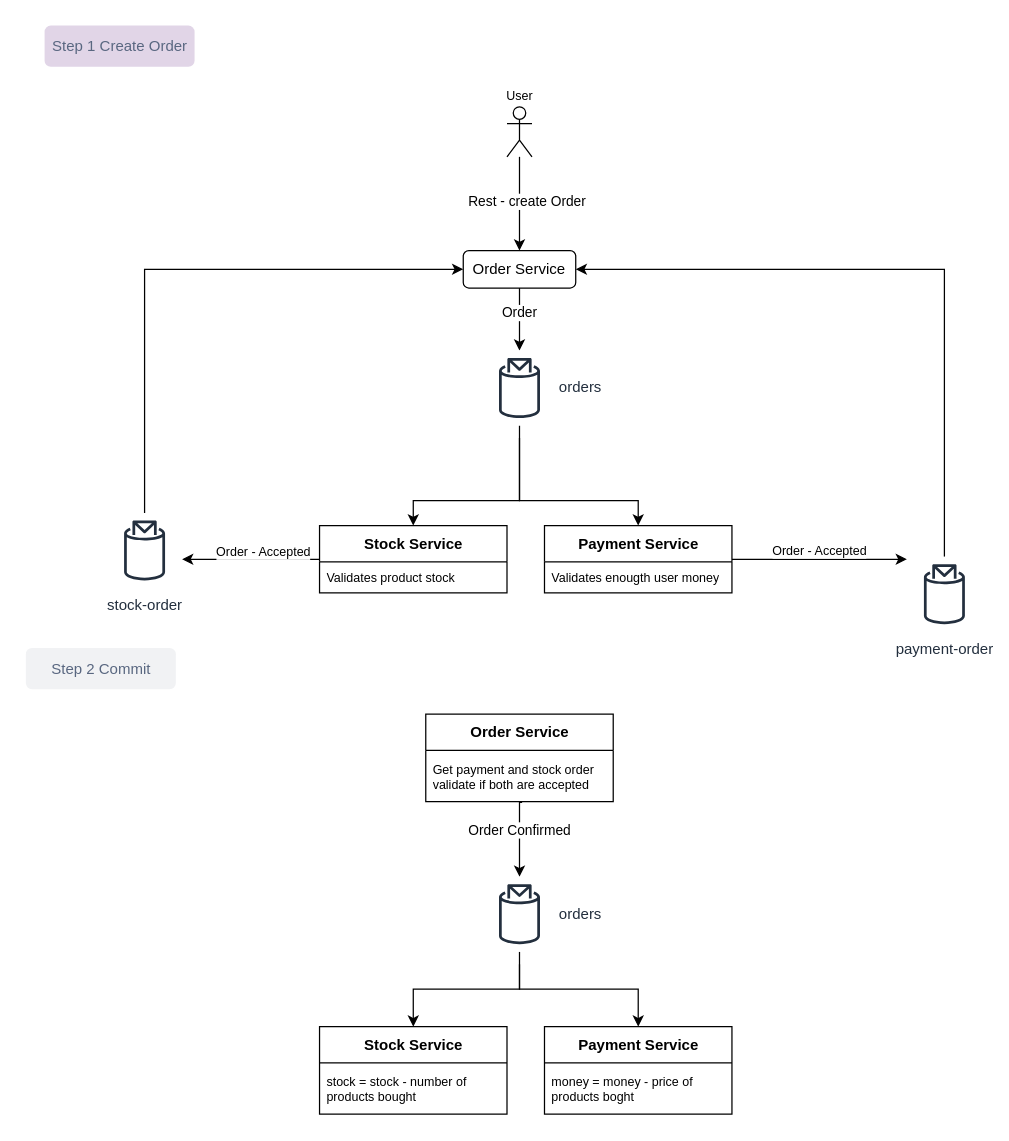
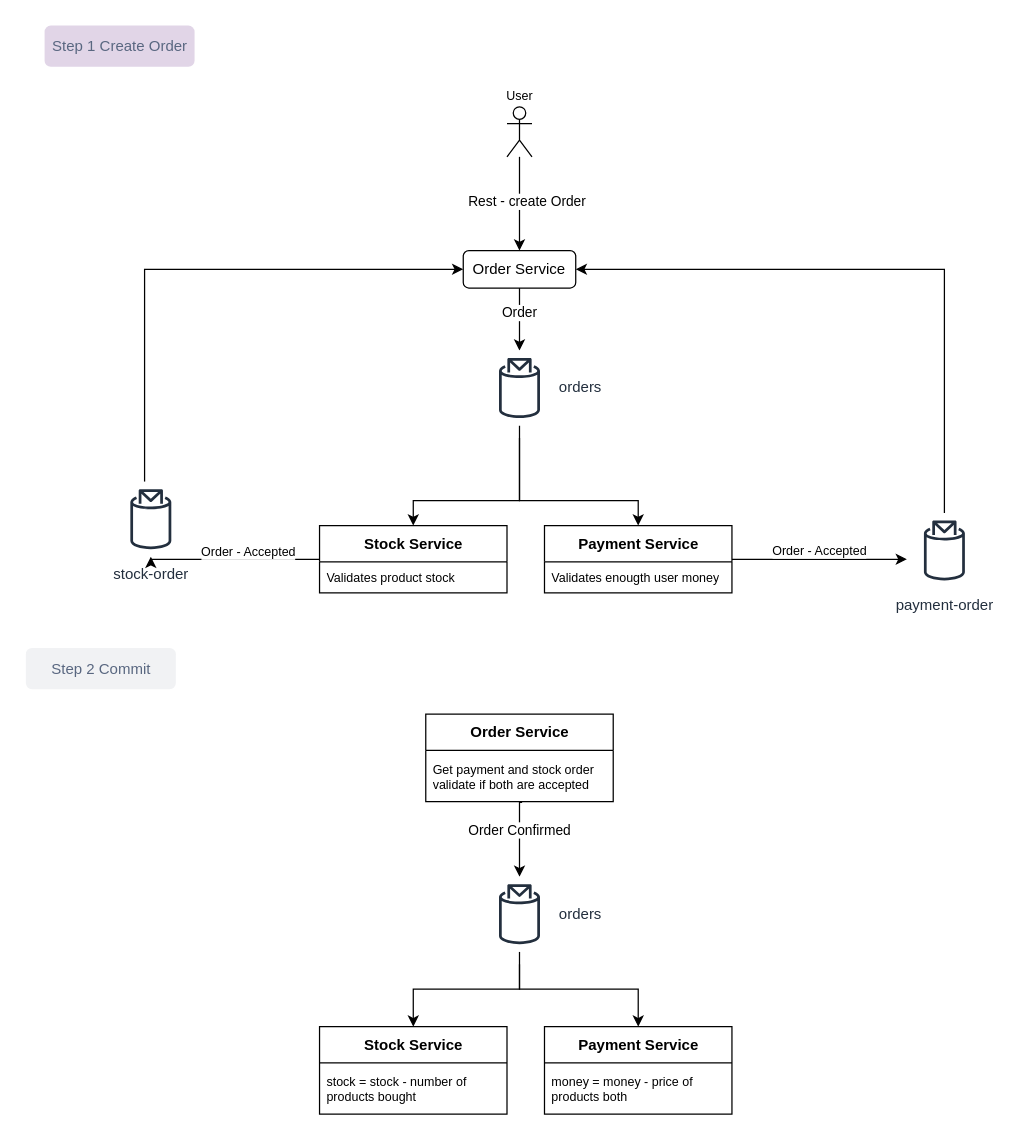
  <mxCell id="0" />
  <mxCell id="1" parent="0" />
  <mxCell id="2" value="Order" style="edgeStyle=orthogonalEdgeStyle;rounded=0;orthogonalLoop=1;jettySize=auto;html=1;" parent="1" source="3" target="6" edge="1"><mxGeometry x="-0.2" relative="1" as="geometry"><Array as="points"><mxPoint x="415" y="310" /></Array><mxPoint as="offset" /></mxGeometry></mxCell>
  <mxCell id="3" value="Order Service" style="rounded=1;whiteSpace=wrap;html=1;" parent="1" vertex="1"><mxGeometry x="370" y="200" width="90" height="30" as="geometry" /></mxCell>
  <mxCell id="4" style="edgeStyle=orthogonalEdgeStyle;rounded=0;orthogonalLoop=1;jettySize=auto;html=1;entryX=0.5;entryY=0;entryDx=0;entryDy=0;" parent="1" target="10" edge="1"><mxGeometry relative="1" as="geometry"><mxPoint x="415" y="350" as="sourcePoint" /><mxPoint x="515" y="215" as="targetPoint" /><Array as="points"><mxPoint x="415" y="400" /><mxPoint x="510" y="400" /></Array></mxGeometry></mxCell>
  <mxCell id="5" style="edgeStyle=orthogonalEdgeStyle;rounded=0;orthogonalLoop=1;jettySize=auto;html=1;entryX=0.5;entryY=0;entryDx=0;entryDy=0;" parent="1" source="6" edge="1"><mxGeometry relative="1" as="geometry"><mxPoint x="330" y="420" as="targetPoint" /><Array as="points"><mxPoint x="415" y="400" /><mxPoint x="330" y="400" /></Array></mxGeometry></mxCell>
  <mxCell id="6" value="orders" style="sketch=0;outlineConnect=0;fontColor=#232F3E;gradientColor=none;strokeColor=#232F3E;fillColor=#ffffff;dashed=0;verticalLabelPosition=middle;verticalAlign=middle;align=left;html=1;fontSize=12;fontStyle=0;aspect=fixed;shape=mxgraph.aws4.resourceIcon;resIcon=mxgraph.aws4.topic_2;labelPosition=right;" parent="1" vertex="1"><mxGeometry x="385" y="280" width="60" height="60" as="geometry" /></mxCell>
  <mxCell id="7" value="" style="endArrow=classic;html=1;rounded=0;" parent="1" source="18" edge="1"><mxGeometry width="50" height="50" relative="1" as="geometry"><mxPoint x="420" y="140" as="sourcePoint" /><mxPoint x="415" y="200" as="targetPoint" /></mxGeometry></mxCell>
  <mxCell id="8" value="Rest - create Order" style="edgeLabel;html=1;align=center;verticalAlign=middle;resizable=0;points=[];" parent="7" vertex="1" connectable="0"><mxGeometry x="-0.38" y="2" relative="1" as="geometry"><mxPoint x="3" y="12" as="offset" /></mxGeometry></mxCell>
  <mxCell id="9" value="Order - Accepted" style="edgeStyle=orthogonalEdgeStyle;rounded=0;orthogonalLoop=1;jettySize=auto;html=1;fontSize=10;" parent="1" source="10" target="20" edge="1"><mxGeometry x="-0.001" y="7" relative="1" as="geometry"><Array as="points"><mxPoint x="655" y="447" /><mxPoint x="655" y="447" /></Array><mxPoint as="offset" /></mxGeometry></mxCell>
  <mxCell id="10" value="Payment Service" style="swimlane;fontStyle=1;align=center;verticalAlign=middle;childLayout=stackLayout;horizontal=1;startSize=29;horizontalStack=0;resizeParent=1;resizeParentMax=0;resizeLast=0;collapsible=0;marginBottom=0;html=1;" parent="1" vertex="1"><mxGeometry x="435" y="420" width="150" height="54" as="geometry" /></mxCell>
  <mxCell id="11" value="Validates enougth user money" style="text;html=1;strokeColor=none;fillColor=none;align=left;verticalAlign=middle;spacingLeft=4;spacingRight=4;overflow=hidden;rotatable=0;points=[[0,0.5],[1,0.5]];portConstraint=eastwest;fontSize=10;" parent="10" vertex="1"><mxGeometry y="29" width="150" height="25" as="geometry" /></mxCell>
  <mxCell id="12" style="edgeStyle=orthogonalEdgeStyle;rounded=0;orthogonalLoop=1;jettySize=auto;html=1;fontSize=10;" parent="1" source="14" target="17" edge="1"><mxGeometry relative="1" as="geometry"><mxPoint x="155" y="447" as="targetPoint" /><Array as="points"><mxPoint x="165" y="447" /><mxPoint x="165" y="447" /></Array></mxGeometry></mxCell>
  <mxCell id="13" value="Order - Accepted" style="edgeLabel;html=1;align=center;verticalAlign=middle;resizable=0;points=[];fontSize=10;" parent="12" vertex="1" connectable="0"><mxGeometry x="-0.158" y="1" relative="1" as="geometry"><mxPoint y="-8" as="offset" /></mxGeometry></mxCell>
  <mxCell id="14" value="Stock Service" style="swimlane;fontStyle=1;align=center;verticalAlign=middle;childLayout=stackLayout;horizontal=1;startSize=29;horizontalStack=0;resizeParent=1;resizeParentMax=0;resizeLast=0;collapsible=0;marginBottom=0;html=1;" parent="1" vertex="1"><mxGeometry x="255" y="420" width="150" height="54" as="geometry" /></mxCell>
  <mxCell id="15" value="Validates product stock" style="text;html=1;strokeColor=none;fillColor=none;align=left;verticalAlign=middle;spacingLeft=4;spacingRight=4;overflow=hidden;rotatable=0;points=[[0,0.5],[1,0.5]];portConstraint=eastwest;fontSize=10;" parent="14" vertex="1"><mxGeometry y="29" width="150" height="25" as="geometry" /></mxCell>
  <mxCell id="16" style="edgeStyle=orthogonalEdgeStyle;rounded=0;orthogonalLoop=1;jettySize=auto;html=1;entryX=0;entryY=0.5;entryDx=0;entryDy=0;fontSize=10;" parent="1" source="17" target="3" edge="1"><mxGeometry relative="1" as="geometry"><Array as="points"><mxPoint x="115" y="215" /></Array></mxGeometry></mxCell>
- <mxCell id="17" value="stock-order" style="sketch=0;outlineConnect=0;fontColor=#232F3E;gradientColor=none;strokeColor=#232F3E;fillColor=#ffffff;dashed=0;verticalLabelPosition=bottom;verticalAlign=top;align=center;html=1;fontSize=12;fontStyle=0;aspect=fixed;shape=mxgraph.aws4.resourceIcon;resIcon=mxgraph.aws4.topic_2;labelPosition=center;" parent="1" vertex="1"><mxGeometry x="85" y="410" width="60" height="60" as="geometry" /></mxCell>
+ <mxCell id="17" value="stock-order" style="sketch=0;outlineConnect=0;fontColor=#232F3E;gradientColor=none;strokeColor=#232F3E;fillColor=#ffffff;dashed=0;verticalLabelPosition=bottom;verticalAlign=top;align=center;html=1;fontSize=12;fontStyle=0;aspect=fixed;shape=mxgraph.aws4.resourceIcon;resIcon=mxgraph.aws4.topic_2;labelPosition=center;" parent="1" vertex="1"><mxGeometry x="90" y="385" width="60" height="60" as="geometry" /></mxCell>
  <mxCell id="18" value="User" style="shape=umlActor;verticalLabelPosition=top;verticalAlign=bottom;html=1;outlineConnect=0;fontSize=10;labelPosition=center;align=center;" parent="1" vertex="1"><mxGeometry x="405" y="85" width="20" height="40" as="geometry" /></mxCell>
  <mxCell id="19" style="edgeStyle=orthogonalEdgeStyle;rounded=0;orthogonalLoop=1;jettySize=auto;html=1;entryX=1;entryY=0.5;entryDx=0;entryDy=0;fontSize=10;" parent="1" source="20" target="3" edge="1"><mxGeometry relative="1" as="geometry"><Array as="points"><mxPoint x="755" y="215" /></Array></mxGeometry></mxCell>
- <mxCell id="20" value="payment-order" style="sketch=0;outlineConnect=0;fontColor=#232F3E;gradientColor=none;strokeColor=#232F3E;fillColor=#ffffff;dashed=0;verticalLabelPosition=bottom;verticalAlign=top;align=center;html=1;fontSize=12;fontStyle=0;aspect=fixed;shape=mxgraph.aws4.resourceIcon;resIcon=mxgraph.aws4.topic_2;labelPosition=center;" parent="1" vertex="1"><mxGeometry x="725" y="445" width="60" height="60" as="geometry" /></mxCell>
+ <mxCell id="20" value="payment-order" style="sketch=0;outlineConnect=0;fontColor=#232F3E;gradientColor=none;strokeColor=#232F3E;fillColor=#ffffff;dashed=0;verticalLabelPosition=bottom;verticalAlign=top;align=center;html=1;fontSize=12;fontStyle=0;aspect=fixed;shape=mxgraph.aws4.resourceIcon;resIcon=mxgraph.aws4.topic_2;labelPosition=center;" parent="1" vertex="1"><mxGeometry x="725" y="410" width="60" height="60" as="geometry" /></mxCell>
  <mxCell id="21" value="Step 1 Create Order" style="rounded=1;align=center;fillColor=#e1d5e7;strokeColor=none;html=1;fontColor=#596780;fontSize=12;" parent="1" vertex="1"><mxGeometry y="20" width="120" height="33" as="geometry" x="35" /></mxCell>
  <mxCell id="22" value="Order Confirmed" style="edgeStyle=orthogonalEdgeStyle;rounded=0;orthogonalLoop=1;jettySize=auto;html=1;exitX=0.514;exitY=1.012;exitDx=0;exitDy=0;exitPerimeter=0;" parent="1" source="31" target="25" edge="1"><mxGeometry x="-0.2" relative="1" as="geometry"><Array as="points"><mxPoint x="415" y="641" /></Array><mxPoint as="offset" /><mxPoint x="415" y="651" as="sourcePoint" /></mxGeometry></mxCell>
  <mxCell id="23" style="edgeStyle=orthogonalEdgeStyle;rounded=0;orthogonalLoop=1;jettySize=auto;html=1;entryX=0.5;entryY=0;entryDx=0;entryDy=0;" parent="1" target="26" edge="1"><mxGeometry relative="1" as="geometry"><mxPoint x="415" y="771" as="sourcePoint" /><mxPoint x="515" y="636" as="targetPoint" /><Array as="points"><mxPoint x="415" y="791" /><mxPoint x="510" y="791" /></Array></mxGeometry></mxCell>
  <mxCell id="24" style="edgeStyle=orthogonalEdgeStyle;rounded=0;orthogonalLoop=1;jettySize=auto;html=1;entryX=0.5;entryY=0;entryDx=0;entryDy=0;" parent="1" source="25" target="28" edge="1"><mxGeometry relative="1" as="geometry"><mxPoint x="330" y="841" as="targetPoint" /><Array as="points"><mxPoint x="415" y="791" /><mxPoint x="330" y="791" /></Array></mxGeometry></mxCell>
  <mxCell id="25" value="orders" style="sketch=0;outlineConnect=0;fontColor=#232F3E;gradientColor=none;strokeColor=#232F3E;fillColor=#ffffff;dashed=0;verticalLabelPosition=middle;verticalAlign=middle;align=left;html=1;fontSize=12;fontStyle=0;aspect=fixed;shape=mxgraph.aws4.resourceIcon;resIcon=mxgraph.aws4.topic_2;labelPosition=right;" parent="1" vertex="1"><mxGeometry x="385" y="701" width="60" height="60" as="geometry" /></mxCell>
  <mxCell id="26" value="Payment Service" style="swimlane;fontStyle=1;align=center;verticalAlign=middle;childLayout=stackLayout;horizontal=1;startSize=29;horizontalStack=0;resizeParent=1;resizeParentMax=0;resizeLast=0;collapsible=0;marginBottom=0;html=1;" parent="1" vertex="1"><mxGeometry x="435" y="821" width="150" height="70" as="geometry" /></mxCell>
- <mxCell id="27" value="money = money - price of products boght&amp;nbsp;" style="text;html=1;strokeColor=none;fillColor=none;align=left;verticalAlign=middle;spacingLeft=4;spacingRight=4;overflow=hidden;rotatable=0;points=[[0,0.5],[1,0.5]];portConstraint=eastwest;fontSize=10;whiteSpace=wrap;" parent="26" vertex="1"><mxGeometry y="29" width="150" height="41" as="geometry" /></mxCell>
+ <mxCell id="27" value="money = money - price of products both&amp;nbsp;" style="text;html=1;strokeColor=none;fillColor=none;align=left;verticalAlign=middle;spacingLeft=4;spacingRight=4;overflow=hidden;rotatable=0;points=[[0,0.5],[1,0.5]];portConstraint=eastwest;fontSize=10;whiteSpace=wrap;" parent="26" vertex="1"><mxGeometry y="29" width="150" height="41" as="geometry" /></mxCell>
  <mxCell id="28" value="Stock Service" style="swimlane;fontStyle=1;align=center;verticalAlign=middle;childLayout=stackLayout;horizontal=1;startSize=29;horizontalStack=0;resizeParent=1;resizeParentMax=0;resizeLast=0;collapsible=0;marginBottom=0;html=1;" parent="1" vertex="1"><mxGeometry x="255" y="821" width="150" height="70" as="geometry" /></mxCell>
  <mxCell id="29" value="stock = stock - number of products bought" style="text;html=1;strokeColor=none;fillColor=none;align=left;verticalAlign=middle;spacingLeft=4;spacingRight=4;overflow=hidden;rotatable=0;points=[[0,0.5],[1,0.5]];portConstraint=eastwest;fontSize=10;whiteSpace=wrap;" parent="28" vertex="1"><mxGeometry y="29" width="150" height="41" as="geometry" /></mxCell>
  <mxCell id="30" value="Order Service" style="swimlane;fontStyle=1;align=center;verticalAlign=middle;childLayout=stackLayout;horizontal=1;startSize=29;horizontalStack=0;resizeParent=1;resizeParentMax=0;resizeLast=0;collapsible=0;marginBottom=0;html=1;" parent="1" vertex="1"><mxGeometry x="340" y="571" width="150" height="70" as="geometry" /></mxCell>
  <mxCell id="31" value="Get payment and stock order validate if both are accepted" style="text;html=1;strokeColor=none;fillColor=none;align=left;verticalAlign=middle;spacingLeft=4;spacingRight=4;overflow=hidden;rotatable=0;points=[[0,0.5],[1,0.5]];portConstraint=eastwest;fontSize=10;whiteSpace=wrap;" parent="30" vertex="1"><mxGeometry y="29" width="150" height="41" as="geometry" /></mxCell>
  <mxCell id="32" value="Step 2 Commit" style="rounded=1;align=center;fillColor=#F1F2F4;strokeColor=none;html=1;fontColor=#596780;fontSize=12" parent="1" vertex="1"><mxGeometry x="20" y="518" width="120" height="33" as="geometry" /></mxCell>
